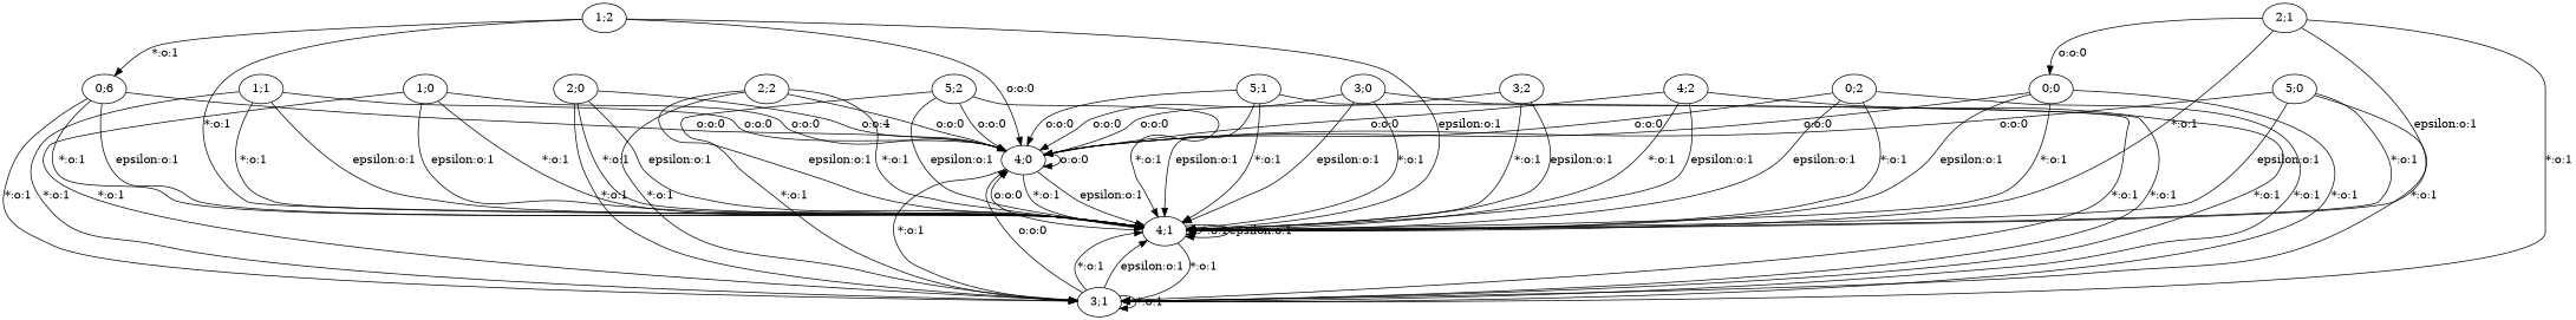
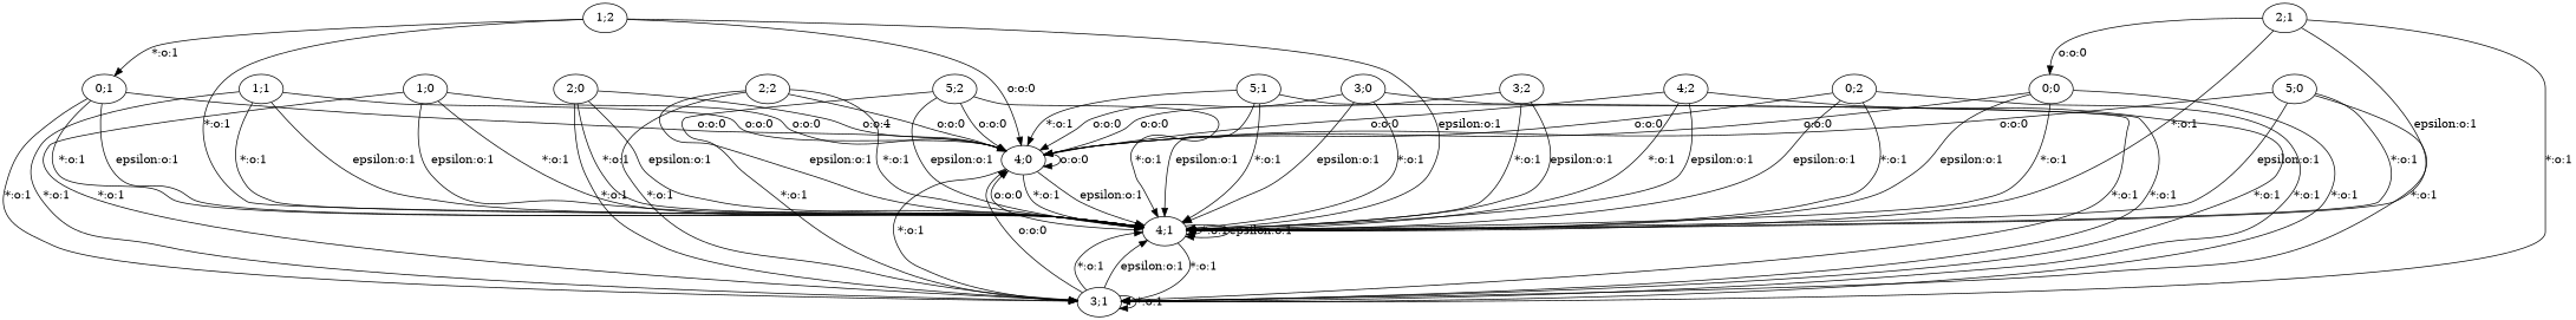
  digraph {
    n1 [label="4;2"]
    n2 [label="4;0"]
    n3 [label="4;1"]
    n4 [label="3;1"]
    n5 [label="1;2"]
-   n6 [label="0;6"]
+   n6 [label="0;1"]
    n7 [label="1;1"]
    n8 [label="1;0"]
    n9 [label="0;2"]
    n10 [label="0;0"]
    n11 [label="2;0"]
    n12 [label="2;1"]
    n13 [label="2;2"]
    n14 [label="3;2"]
    n15 [label="5;0"]
    n16 [label="5;2"]
    n17 [label="5;1"]
    n18 [label="3;0"]
    n1 -> n2 [label="o:o:0"]
    n1 -> n3 [label="*:o:1"]
    n1 -> n3 [label="epsilon:o:1"]
    n1 -> n4 [label="*:o:1"]
    n2 -> n2 [label="o:o:0"]
    n2 -> n3 [label="*:o:1"]
    n2 -> n3 [label="epsilon:o:1"]
    n2 -> n4 [label="*:o:1"]
    n3 -> n2 [label="o:o:0"]
    n3 -> n3 [label="*:o:1"]
    n3 -> n3 [label="epsilon:o:1"]
    n3 -> n4 [label="*:o:1"]
    n4 -> n2 [label="o:o:0"]
    n4 -> n3 [label="*:o:1"]
    n4 -> n3 [label="epsilon:o:1"]
    n4 -> n4 [label="*:o:1"]
    n5 -> n2 [label="o:o:0"]
    n5 -> n3 [label="*:o:1"]
    n5 -> n3 [label="epsilon:o:1"]
    n5 -> n6 [label="*:o:1"]
    n6 -> n2 [label="o:o:0"]
    n6 -> n3 [label="*:o:1"]
    n6 -> n3 [label="epsilon:o:1"]
    n6 -> n4 [label="*:o:1"]
    n7 -> n2 [label="o:o:0"]
    n7 -> n3 [label="*:o:1"]
    n7 -> n3 [label="epsilon:o:1"]
    n7 -> n4 [label="*:o:1"]
    n8 -> n2 [label="o:o:0"]
    n8 -> n3 [label="*:o:1"]
    n8 -> n3 [label="epsilon:o:1"]
    n8 -> n4 [label="*:o:1"]
    n9 -> n2 [label="o:o:0"]
    n9 -> n3 [label="*:o:1"]
    n9 -> n3 [label="epsilon:o:1"]
    n9 -> n4 [label="*:o:1"]
    n10 -> n2 [label="o:o:0"]
    n10 -> n3 [label="*:o:1"]
    n10 -> n3 [label="epsilon:o:1"]
    n10 -> n4 [label="*:o:1"]
    n11 -> n2 [label="o:o:4"]
    n11 -> n3 [label="*:o:1"]
    n11 -> n3 [label="epsilon:o:1"]
    n11 -> n4 [label="*:o:1"]
    n12 -> n3 [label="*:o:1"]
    n12 -> n3 [label="epsilon:o:1"]
    n12 -> n4 [label="*:o:1"]
    n12 -> n10 [label="o:o:0"]
    n13 -> n2 [label="o:o:0"]
    n13 -> n3 [label="*:o:1"]
    n13 -> n3 [label="epsilon:o:1"]
    n13 -> n4 [label="*:o:1"]
    n14 -> n2 [label="o:o:0"]
    n14 -> n3 [label="*:o:1"]
    n14 -> n3 [label="epsilon:o:1"]
    n15 -> n2 [label="o:o:0"]
    n15 -> n3 [label="*:o:1"]
    n15 -> n3 [label="epsilon:o:1"]
    n15 -> n4 [label="*:o:1"]
    n16 -> n2 [label="o:o:0"]
    n16 -> n3 [label="*:o:1"]
    n16 -> n3 [label="epsilon:o:1"]
    n16 -> n4 [label="*:o:1"]
-   n17 -> n2 [label="o:o:0"]
+   n17 -> n2 [label="*:o:1"]
    n17 -> n3 [label="*:o:1"]
    n17 -> n3 [label="epsilon:o:1"]
    n17 -> n4 [label="*:o:1"]
    n18 -> n2 [label="o:o:0"]
    n18 -> n3 [label="*:o:1"]
    n18 -> n3 [label="epsilon:o:1"]
    n18 -> n4 [label="*:o:1"]
  }
